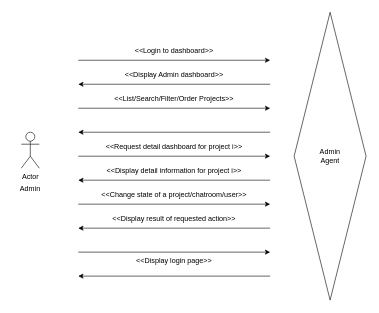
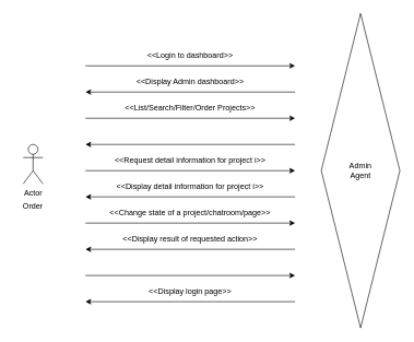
  <mxCell id="0" />
  <mxCell id="1" parent="0" />
  <mxCell id="2" value="" style="group" parent="1" vertex="1" connectable="0"><mxGeometry x="130" y="70" width="320" height="70" as="geometry" /></mxCell>
  <mxCell id="3" value="" style="endArrow=classic;html=1;rounded=0;" parent="2" edge="1"><mxGeometry width="50" height="50" relative="1" as="geometry"><mxPoint y="30" as="sourcePoint" /><mxPoint x="320" y="30" as="targetPoint" /></mxGeometry></mxCell>
  <mxCell id="4" value="&amp;lt;&amp;lt;Login to dashboard&amp;gt;&amp;gt;" style="text;html=1;strokeColor=none;fillColor=none;align=center;verticalAlign=middle;whiteSpace=wrap;rounded=0;" parent="2" vertex="1"><mxGeometry x="40" width="240" height="30" as="geometry" /></mxCell>
  <mxCell id="5" value="" style="endArrow=classic;html=1;rounded=0;" parent="2" edge="1"><mxGeometry width="50" height="50" relative="1" as="geometry"><mxPoint x="320" y="70" as="sourcePoint" /><mxPoint y="70" as="targetPoint" /></mxGeometry></mxCell>
  <mxCell id="6" value="&amp;lt;&amp;lt;Display Admin dashboard&amp;gt;&amp;gt;" style="text;html=1;strokeColor=none;fillColor=none;align=center;verticalAlign=middle;whiteSpace=wrap;rounded=0;" parent="2" vertex="1"><mxGeometry x="40" y="40" width="240" height="30" as="geometry" /></mxCell>
  <mxCell id="7" value="" style="group" parent="1" vertex="1" connectable="0"><mxGeometry x="130" y="150" width="320" height="70" as="geometry" /></mxCell>
  <mxCell id="8" value="" style="endArrow=classic;html=1;rounded=0;" parent="7" edge="1"><mxGeometry width="50" height="50" relative="1" as="geometry"><mxPoint y="30" as="sourcePoint" /><mxPoint x="320" y="30" as="targetPoint" /></mxGeometry></mxCell>
  <mxCell id="9" value="&amp;lt;&amp;lt;List/Search/Filter/Order Projects&amp;gt;&amp;gt;" style="text;html=1;strokeColor=none;fillColor=none;align=center;verticalAlign=middle;whiteSpace=wrap;rounded=0;" parent="7" vertex="1"><mxGeometry x="40" width="240" height="30" as="geometry" /></mxCell>
  <mxCell id="10" value="" style="endArrow=classic;html=1;rounded=0;" parent="7" edge="1"><mxGeometry width="50" height="50" relative="1" as="geometry"><mxPoint x="320" y="70" as="sourcePoint" /><mxPoint y="70" as="targetPoint" /></mxGeometry></mxCell>
  <mxCell id="11" value="" style="group" parent="1" vertex="1" connectable="0"><mxGeometry x="130" y="230" width="320" height="70" as="geometry" /></mxCell>
  <mxCell id="12" value="" style="endArrow=classic;html=1;rounded=0;" parent="11" edge="1"><mxGeometry width="50" height="50" relative="1" as="geometry"><mxPoint y="30" as="sourcePoint" /><mxPoint x="320" y="30" as="targetPoint" /></mxGeometry></mxCell>
- <mxCell id="13" value="&amp;lt;&amp;lt;Request detail dashboard for project i&amp;gt;&amp;gt;" style="text;html=1;strokeColor=none;fillColor=none;align=center;verticalAlign=middle;whiteSpace=wrap;rounded=0;" parent="11" vertex="1"><mxGeometry x="40" width="240" height="30" as="geometry" /></mxCell>
+ <mxCell id="13" value="&amp;lt;&amp;lt;Request detail information for project i&amp;gt;&amp;gt;" style="text;html=1;strokeColor=none;fillColor=none;align=center;verticalAlign=middle;whiteSpace=wrap;rounded=0;" parent="11" vertex="1"><mxGeometry x="40" width="240" height="30" as="geometry" /></mxCell>
  <mxCell id="14" value="" style="endArrow=classic;html=1;rounded=0;" parent="11" edge="1"><mxGeometry width="50" height="50" relative="1" as="geometry"><mxPoint x="320" y="70" as="sourcePoint" /><mxPoint y="70" as="targetPoint" /></mxGeometry></mxCell>
  <mxCell id="15" value="&amp;lt;&amp;lt;Display detail information for project i&amp;gt;&amp;gt;" style="text;html=1;strokeColor=none;fillColor=none;align=center;verticalAlign=middle;whiteSpace=wrap;rounded=0;" parent="11" vertex="1"><mxGeometry x="40" y="40" width="240" height="30" as="geometry" /></mxCell>
  <mxCell id="16" value="" style="group" parent="1" vertex="1" connectable="0"><mxGeometry x="130" y="310" width="320" height="70" as="geometry" /></mxCell>
  <mxCell id="17" value="" style="endArrow=classic;html=1;rounded=0;" parent="16" edge="1"><mxGeometry width="50" height="50" relative="1" as="geometry"><mxPoint y="30" as="sourcePoint" /><mxPoint x="320" y="30" as="targetPoint" /></mxGeometry></mxCell>
- <mxCell id="18" value="&amp;lt;&amp;lt;Change state of a project/chatroom/user&amp;gt;&amp;gt;" style="text;html=1;strokeColor=none;fillColor=none;align=center;verticalAlign=middle;whiteSpace=wrap;rounded=0;" parent="16" vertex="1"><mxGeometry x="30" width="260" height="30" as="geometry" /></mxCell>
+ <mxCell id="18" value="&amp;lt;&amp;lt;Change state of a project/chatroom/page&amp;gt;&amp;gt;" style="text;html=1;strokeColor=none;fillColor=none;align=center;verticalAlign=middle;whiteSpace=wrap;rounded=0;" parent="16" vertex="1"><mxGeometry x="30" width="260" height="30" as="geometry" /></mxCell>
  <mxCell id="19" value="" style="endArrow=classic;html=1;rounded=0;" parent="16" edge="1"><mxGeometry width="50" height="50" relative="1" as="geometry"><mxPoint x="320" y="70" as="sourcePoint" /><mxPoint y="70" as="targetPoint" /></mxGeometry></mxCell>
  <mxCell id="20" value="&amp;lt;&amp;lt;Display result of requested action&amp;gt;&amp;gt;" style="text;html=1;strokeColor=none;fillColor=none;align=center;verticalAlign=middle;whiteSpace=wrap;rounded=0;" parent="16" vertex="1"><mxGeometry x="40" y="40" width="240" height="30" as="geometry" /></mxCell>
  <mxCell id="21" value="" style="group" parent="1" vertex="1" connectable="0"><mxGeometry x="130" y="390" width="320" height="70" as="geometry" /></mxCell>
  <mxCell id="22" value="" style="endArrow=classic;html=1;rounded=0;" parent="21" edge="1"><mxGeometry width="50" height="50" relative="1" as="geometry"><mxPoint y="30" as="sourcePoint" /><mxPoint x="320" y="30" as="targetPoint" /></mxGeometry></mxCell>
  <mxCell id="23" value="" style="endArrow=classic;html=1;rounded=0;" parent="21" edge="1"><mxGeometry width="50" height="50" relative="1" as="geometry"><mxPoint x="320" y="70" as="sourcePoint" /><mxPoint y="70" as="targetPoint" /></mxGeometry></mxCell>
- <mxCell id="24" value="&amp;lt;&amp;lt;Display login page&amp;gt;&amp;gt;" style="text;html=1;strokeColor=none;fillColor=none;align=center;verticalAlign=middle;whiteSpace=wrap;rounded=0;" parent="21" vertex="1"><mxGeometry x="40" y="30" width="240" height="30" as="geometry" /></mxCell>
+ <mxCell id="24" value="&amp;lt;&amp;lt;Display login page&amp;gt;&amp;gt;" style="text;html=1;strokeColor=none;fillColor=none;align=center;verticalAlign=middle;whiteSpace=wrap;rounded=0;" parent="21" vertex="1"><mxGeometry x="40" y="40" width="240" height="30" as="geometry" /></mxCell>
  <mxCell id="25" value="" style="group" parent="1" vertex="1" connectable="0"><mxGeometry x="20" y="220" width="60" height="110" as="geometry" /></mxCell>
  <mxCell id="26" value="Actor" style="shape=umlActor;verticalLabelPosition=bottom;verticalAlign=top;html=1;outlineConnect=0;" parent="25" vertex="1"><mxGeometry x="15" width="30" height="60" as="geometry" /></mxCell>
- <mxCell id="27" value="Admin" style="text;html=1;strokeColor=none;fillColor=none;align=center;verticalAlign=middle;whiteSpace=wrap;rounded=0;" parent="25" vertex="1"><mxGeometry y="80" width="60" height="30" as="geometry" /></mxCell>
+ <mxCell id="27" value="Order" style="text;html=1;strokeColor=none;fillColor=none;align=center;verticalAlign=middle;whiteSpace=wrap;rounded=0;" parent="25" vertex="1"><mxGeometry y="80" width="60" height="30" as="geometry" /></mxCell>
  <mxCell id="28" value="Admin&lt;br&gt;Agent" style="rhombus;whiteSpace=wrap;html=1;" vertex="1" parent="1"><mxGeometry x="490" y="20" width="120" height="480" as="geometry" /></mxCell>
